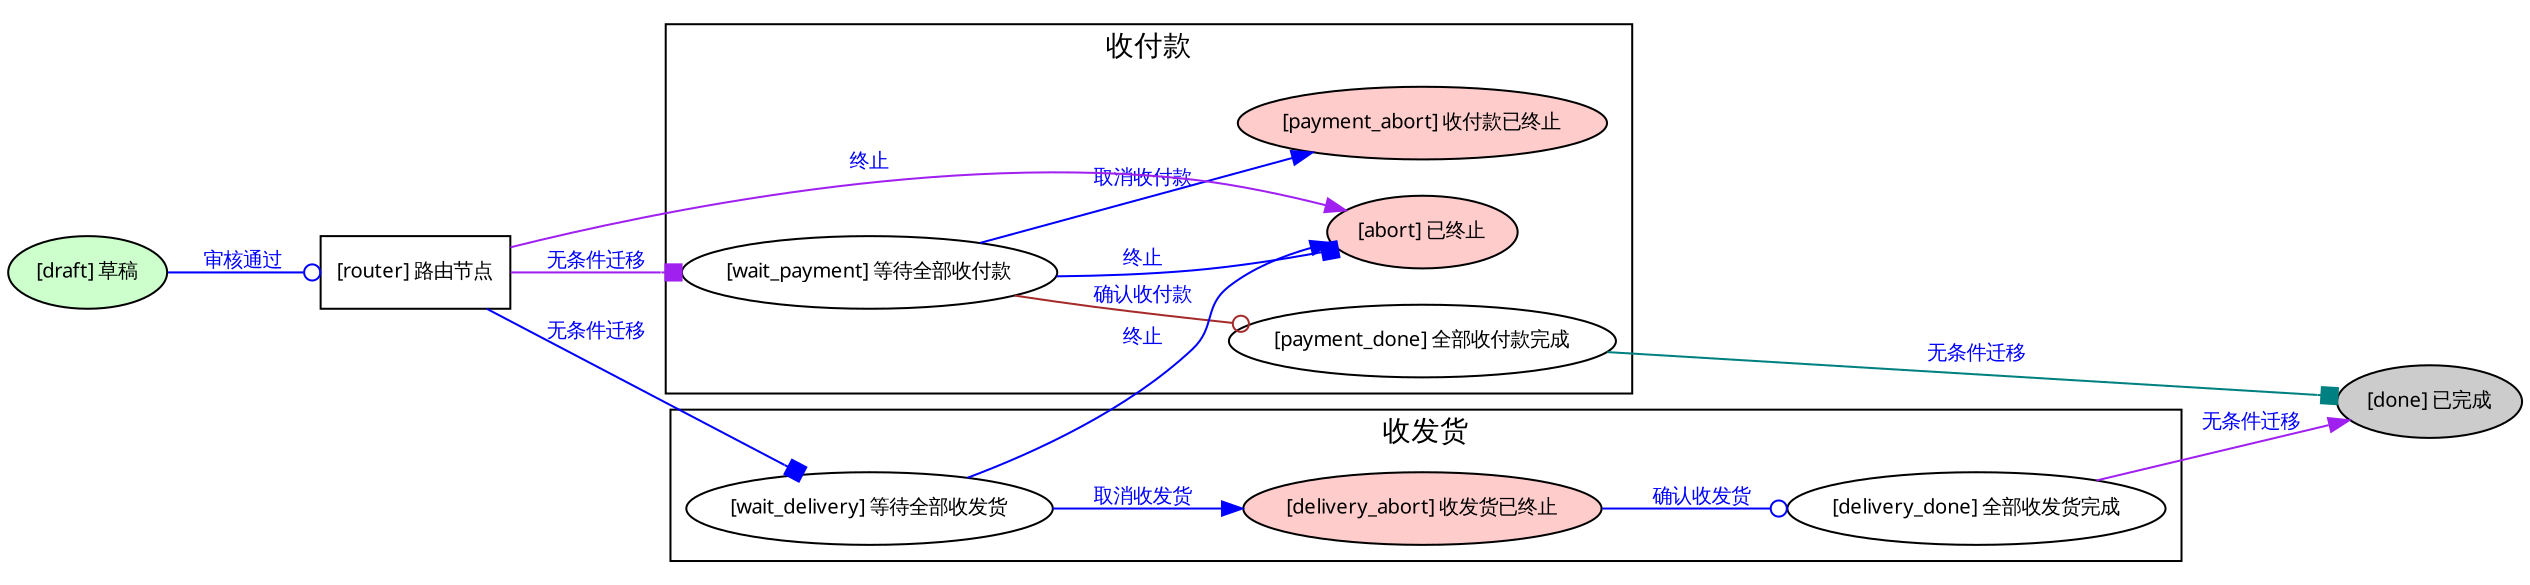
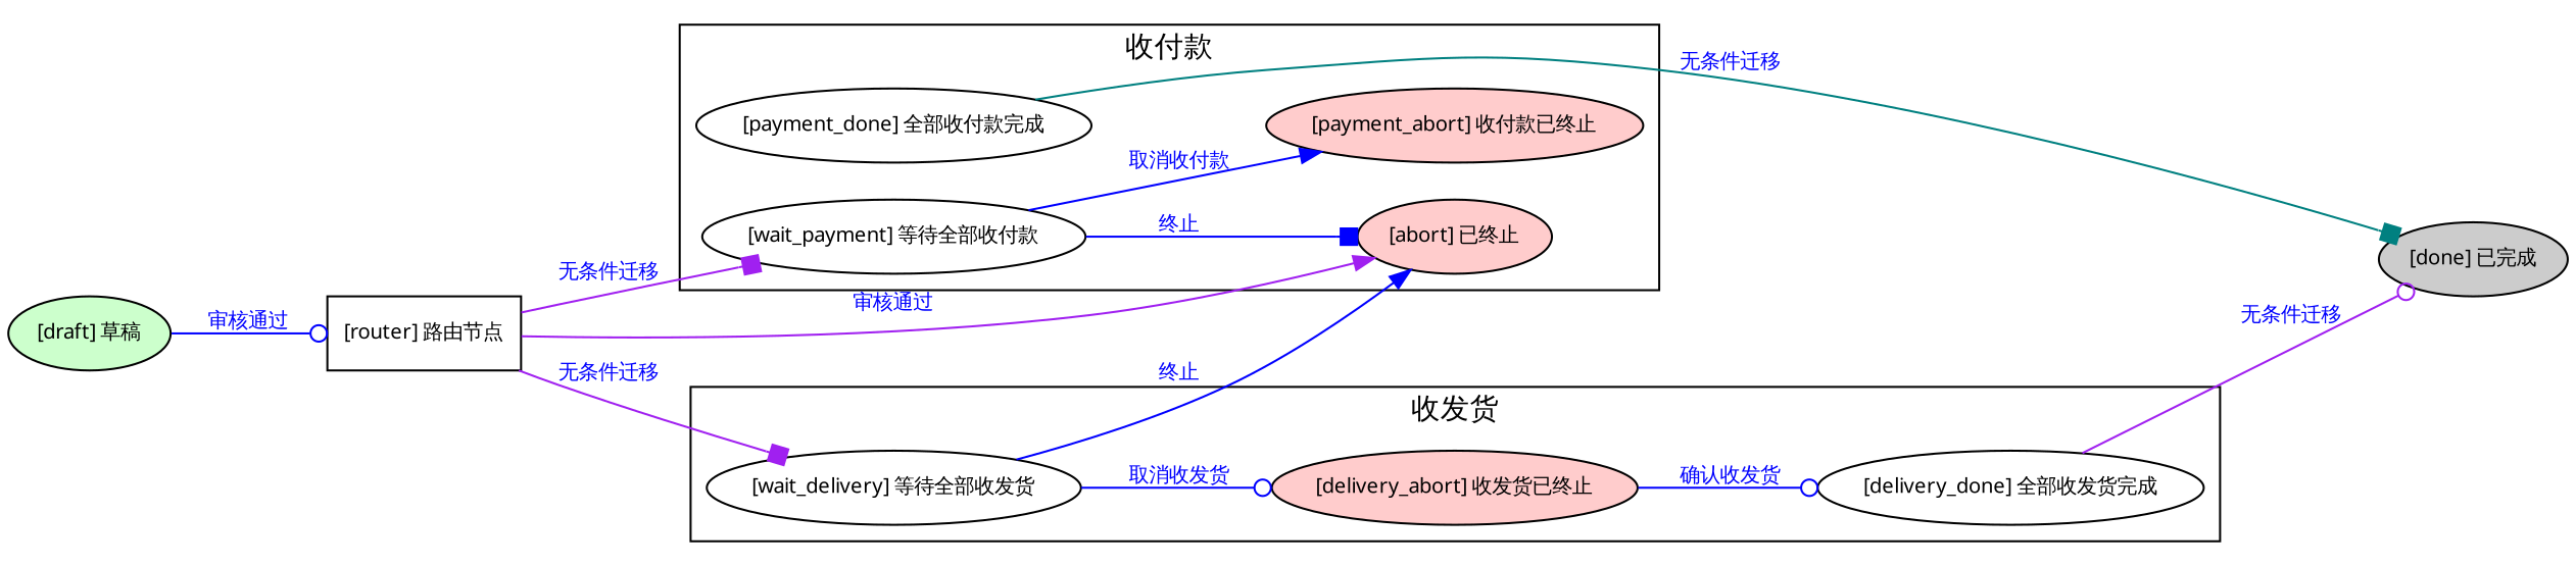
  digraph {
    rankdir=LR
    node [fontname="Microsoft Yahei" fontsize=10 shape=ellipse]
    edge [arrowhead=odot color=blue fontcolor=blue fontname="Microsoft Yahei" fontsize=10]
    n1 [label="[wait_payment] 等待全部收付款"]
    n2 [label="[payment_done] 全部收付款完成"]
    n3 [fillcolor="#ffcccc" label="[abort] 已终止" style=filled]
    n4 [fillcolor="#ffcccc" label="[payment_abort] 收付款已终止" style=filled]
    n5 [label="[wait_delivery] 等待全部收发货"]
    n6 [label="[delivery_done] 全部收发货完成"]
    n7 [fillcolor="#ffcccc" label="[delivery_abort] 收发货已终止" style=filled]
    n8 [fillcolor="#cccccc" label="[done] 已完成" style=filled]
    n9 [fillcolor="#ccffcc" label="[draft] 草稿" style=filled]
    n10 [label="[router] 路由节点" shape=rectangle]
    subgraph cluster_1 {
      label="收付款"
      n1
      n2
      n3
      n4
    }
    subgraph cluster_2 {
      label="收发货"
      n5
      n6
      n7
    }
-   n1 -> n2 [color=brown label="确认收付款"]
    n1 -> n3 [arrowhead=box label="终止"]
    n1 -> n4 [arrowhead=normal label="取消收付款"]
    n2 -> n8 [arrowhead=box color=teal label="无条件迁移"]
    n5 -> n3 [arrowhead=normal label="终止"]
-   n5 -> n7 [arrowhead=normal label="取消收发货"]
-   n6 -> n8 [arrowhead=normal color=purple label="无条件迁移"]
+   n5 -> n7 [label="取消收发货"]
+   n6 -> n8 [color=purple label="无条件迁移"]
    n7 -> n6 [label="确认收发货"]
    n9 -> n10 [label="审核通过"]
    n10 -> n1 [arrowhead=box color=purple label="无条件迁移"]
-   n10 -> n3 [arrowhead=normal color=purple label="终止"]
-   n10 -> n5 [arrowhead=box label="无条件迁移"]
+   n10 -> n3 [arrowhead=normal color=purple label="审核通过"]
+   n10 -> n5 [arrowhead=box color=purple label="无条件迁移"]
  }
